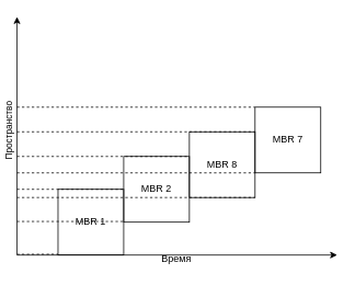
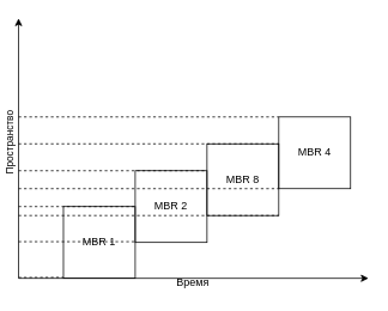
  <mxCell id="0" />
  <mxCell id="1" parent="0" />
  <mxCell id="2" value="" style="endArrow=classic;html=1;" edge="1" parent="1"><mxGeometry width="50" height="50" relative="1" as="geometry"><mxPoint x="20" y="310" as="sourcePoint" /><mxPoint x="410" y="310" as="targetPoint" /></mxGeometry></mxCell>
  <mxCell id="3" value="Время" style="text;html=1;align=center;verticalAlign=middle;resizable=0;points=[];autosize=1;" vertex="1" parent="1"><mxGeometry x="189" y="305" width="50" height="20" as="geometry" /></mxCell>
  <mxCell id="4" value="" style="endArrow=classic;html=1;" edge="1" parent="1"><mxGeometry width="50" height="50" relative="1" as="geometry"><mxPoint x="20" y="310" as="sourcePoint" /><mxPoint x="20" y="20" as="targetPoint" /></mxGeometry></mxCell>
  <mxCell id="5" value="Пространство" style="edgeLabel;html=1;align=center;verticalAlign=middle;resizable=0;points=[];rotation=-90;" vertex="1" connectable="0" parent="4"><mxGeometry x="0.904" y="1" relative="1" as="geometry"><mxPoint x="-9" y="126" as="offset" /></mxGeometry></mxCell>
  <mxCell id="6" value="MBR 1" style="whiteSpace=wrap;html=1;aspect=fixed;fillColor=none;" vertex="1" parent="1"><mxGeometry x="70" y="230" width="80" height="80" as="geometry" /></mxCell>
  <mxCell id="7" value="MBR 2" style="whiteSpace=wrap;html=1;aspect=fixed;fillColor=none;" vertex="1" parent="1"><mxGeometry x="150" y="190" width="80" height="80" as="geometry" /></mxCell>
  <mxCell id="8" value="MBR 8" style="whiteSpace=wrap;html=1;aspect=fixed;fillColor=none;" vertex="1" parent="1"><mxGeometry x="230" y="160" width="80" height="80" as="geometry" /></mxCell>
- <mxCell id="9" value="MBR 7" style="whiteSpace=wrap;html=1;aspect=fixed;fillColor=none;" vertex="1" parent="1"><mxGeometry x="310" y="130" width="80" height="80" as="geometry" /></mxCell>
+ <mxCell id="9" value="MBR 4" style="whiteSpace=wrap;html=1;aspect=fixed;fillColor=none;" vertex="1" parent="1"><mxGeometry x="310" y="130" width="80" height="80" as="geometry" /></mxCell>
  <mxCell id="10" value="" style="endArrow=none;dashed=1;html=1;entryX=0;entryY=0;entryDx=0;entryDy=0;" edge="1" parent="1" target="9"><mxGeometry width="50" height="50" relative="1" as="geometry"><mxPoint x="20" y="130" as="sourcePoint" /><mxPoint x="230" y="120" as="targetPoint" /></mxGeometry></mxCell>
  <mxCell id="11" value="" style="endArrow=none;dashed=1;html=1;entryX=0;entryY=0;entryDx=0;entryDy=0;" edge="1" parent="1"><mxGeometry width="50" height="50" relative="1" as="geometry"><mxPoint x="20" y="160" as="sourcePoint" /><mxPoint x="310" y="160" as="targetPoint" /></mxGeometry></mxCell>
  <mxCell id="12" value="" style="endArrow=none;dashed=1;html=1;" edge="1" parent="1"><mxGeometry width="50" height="50" relative="1" as="geometry"><mxPoint x="20" y="190" as="sourcePoint" /><mxPoint x="230" y="190" as="targetPoint" /></mxGeometry></mxCell>
  <mxCell id="13" value="" style="endArrow=none;dashed=1;html=1;entryX=0;entryY=0;entryDx=0;entryDy=0;" edge="1" parent="1"><mxGeometry width="50" height="50" relative="1" as="geometry"><mxPoint x="20" y="210" as="sourcePoint" /><mxPoint x="310" y="210" as="targetPoint" /></mxGeometry></mxCell>
  <mxCell id="14" value="" style="endArrow=none;dashed=1;html=1;entryX=0;entryY=0.5;entryDx=0;entryDy=0;" edge="1" parent="1" target="7"><mxGeometry width="50" height="50" relative="1" as="geometry"><mxPoint x="20" y="230" as="sourcePoint" /><mxPoint x="310" y="230" as="targetPoint" /></mxGeometry></mxCell>
  <mxCell id="15" value="" style="endArrow=none;dashed=1;html=1;entryX=0;entryY=0;entryDx=0;entryDy=0;" edge="1" parent="1"><mxGeometry width="50" height="50" relative="1" as="geometry"><mxPoint x="20" y="240" as="sourcePoint" /><mxPoint x="310" y="240" as="targetPoint" /></mxGeometry></mxCell>
  <mxCell id="16" value="" style="endArrow=none;dashed=1;html=1;entryX=0;entryY=0.5;entryDx=0;entryDy=0;" edge="1" parent="1"><mxGeometry width="50" height="50" relative="1" as="geometry"><mxPoint x="20" y="269.17" as="sourcePoint" /><mxPoint x="150" y="269.17" as="targetPoint" /></mxGeometry></mxCell>
  <mxCell id="17" value="" style="endArrow=none;dashed=1;html=1;" edge="1" parent="1"><mxGeometry width="50" height="50" relative="1" as="geometry"><mxPoint x="20" y="309.17" as="sourcePoint" /><mxPoint x="70" y="309" as="targetPoint" /></mxGeometry></mxCell>
